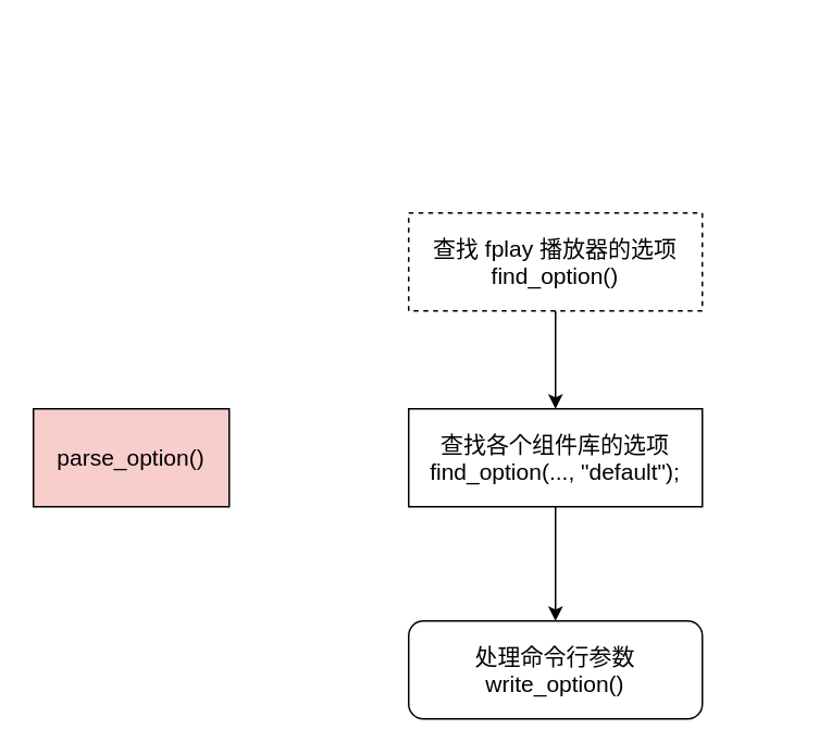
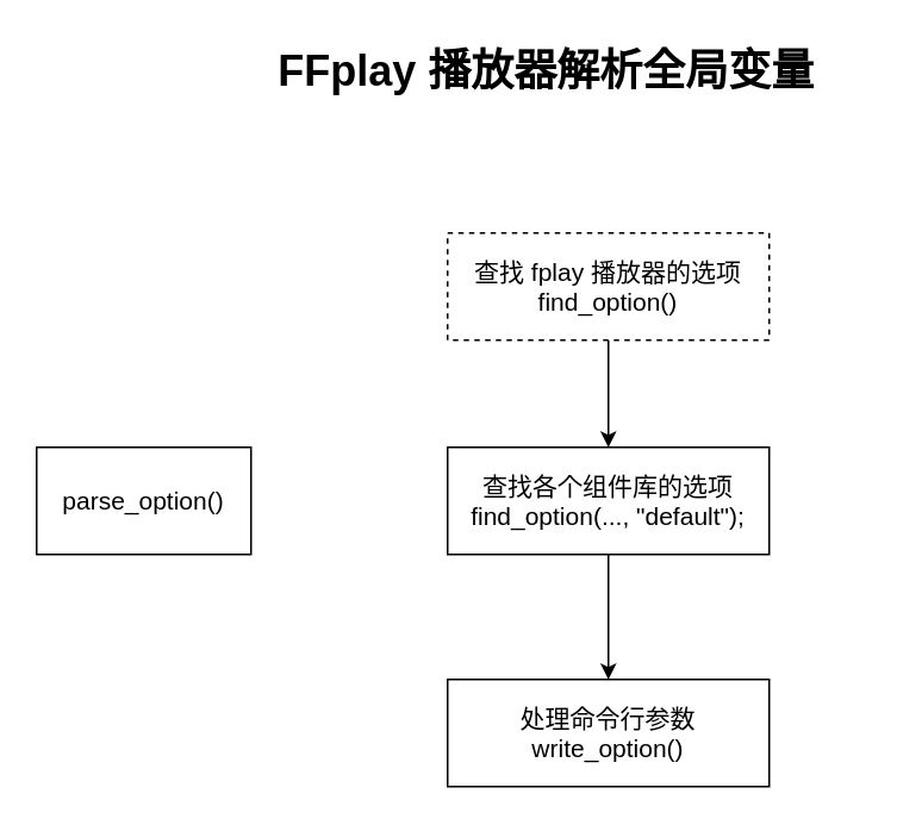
  <mxCell id="0" />
  <mxCell id="1" parent="0" />
- <mxCell id="2" value="parse_option()" style="rounded=0;whiteSpace=wrap;html=1;fontSize=14;fillColor=#f8cecc;" parent="1" vertex="1"><mxGeometry x="20" y="250" width="120" height="60" as="geometry" /></mxCell>
+ <mxCell id="2" value="parse_option()" style="rounded=0;whiteSpace=wrap;html=1;fontSize=14;" parent="1" vertex="1"><mxGeometry x="20" y="250" width="120" height="60" as="geometry" /></mxCell>
  <mxCell id="3" style="edgeStyle=orthogonalEdgeStyle;rounded=0;orthogonalLoop=1;jettySize=auto;html=1;fontSize=14;" parent="1" source="4" target="6" edge="1"><mxGeometry relative="1" as="geometry" /></mxCell>
  <mxCell id="4" value="查找 fplay 播放器的选项&lt;br style=&quot;font-size: 14px;&quot;&gt;find_option()" style="rounded=0;whiteSpace=wrap;html=1;fontSize=14;dashed=1;" parent="1" vertex="1"><mxGeometry x="250" y="130" width="180" height="60" as="geometry" /></mxCell>
  <mxCell id="5" style="edgeStyle=orthogonalEdgeStyle;rounded=0;orthogonalLoop=1;jettySize=auto;html=1;entryX=0.5;entryY=0;entryDx=0;entryDy=0;exitX=0.5;exitY=1;exitDx=0;exitDy=0;fontSize=14;" parent="1" source="6" target="7" edge="1"><mxGeometry relative="1" as="geometry"><mxPoint x="340" y="380" as="sourcePoint" /></mxGeometry></mxCell>
  <mxCell id="6" value="查找各个组件库的选项&lt;br style=&quot;font-size: 14px;&quot;&gt;find_option(..., &quot;default&quot;);" style="rounded=0;whiteSpace=wrap;html=1;fontSize=14;" parent="1" vertex="1"><mxGeometry x="250" y="250" width="180" height="60" as="geometry" /></mxCell>
- <mxCell id="7" value="处理命令行参数&lt;br style=&quot;font-size: 14px;&quot;&gt;write_option()" style="whiteSpace=wrap;html=1;fontSize=14;rounded=1;" parent="1" vertex="1"><mxGeometry x="250" y="380" width="180" height="60" as="geometry" /></mxCell>
+ <mxCell id="7" value="处理命令行参数&lt;br style=&quot;font-size: 14px;&quot;&gt;write_option()" style="rounded=0;whiteSpace=wrap;html=1;fontSize=14;" parent="1" vertex="1"><mxGeometry x="250" y="380" width="180" height="60" as="geometry" /></mxCell>
+ <mxCell id="8" value="FFplay 播放器解析全局变量" style="text;strokeColor=none;fillColor=none;html=1;fontSize=24;fontStyle=1;verticalAlign=middle;align=center;" vertex="1" parent="1"><mxGeometry x="130" y="20" width="350" height="40" as="geometry" /></mxCell>
